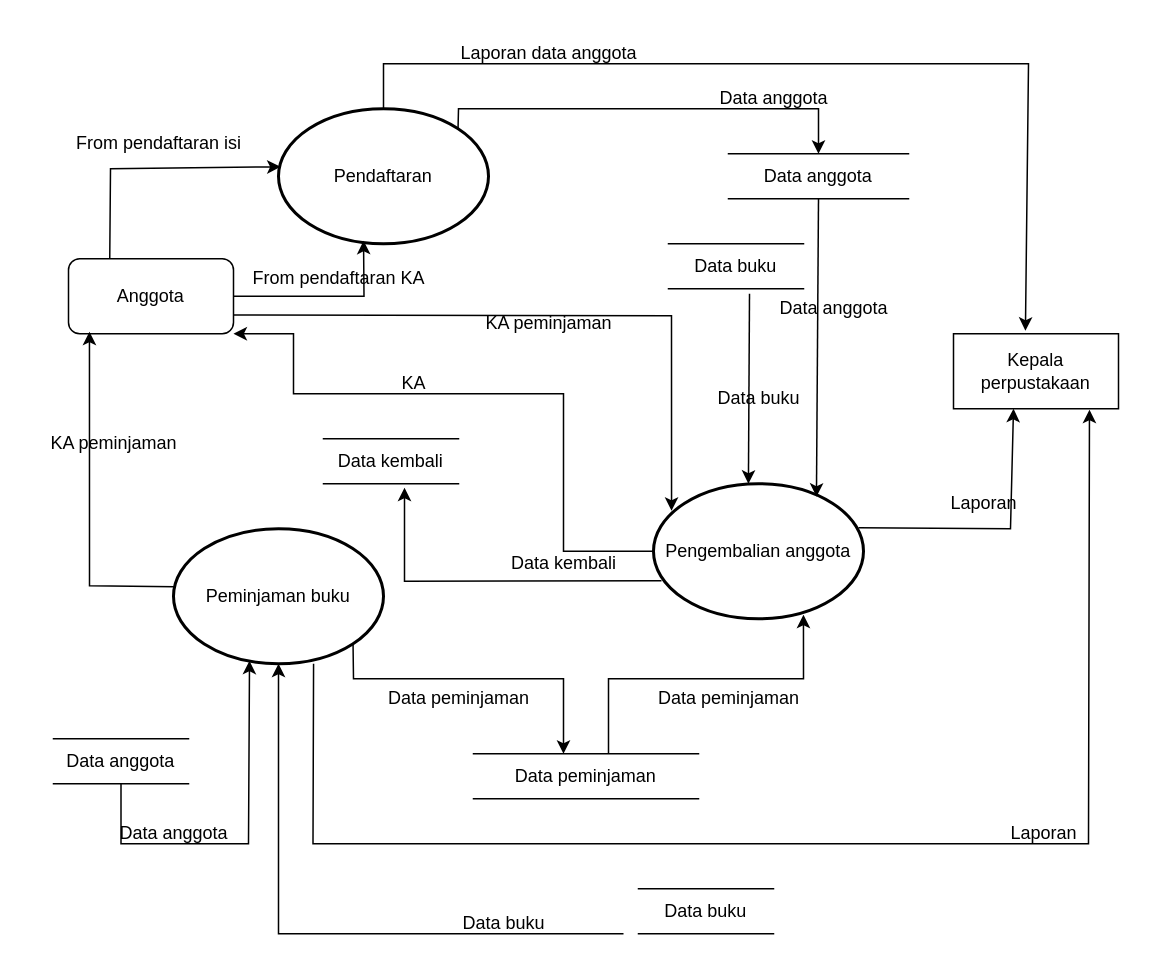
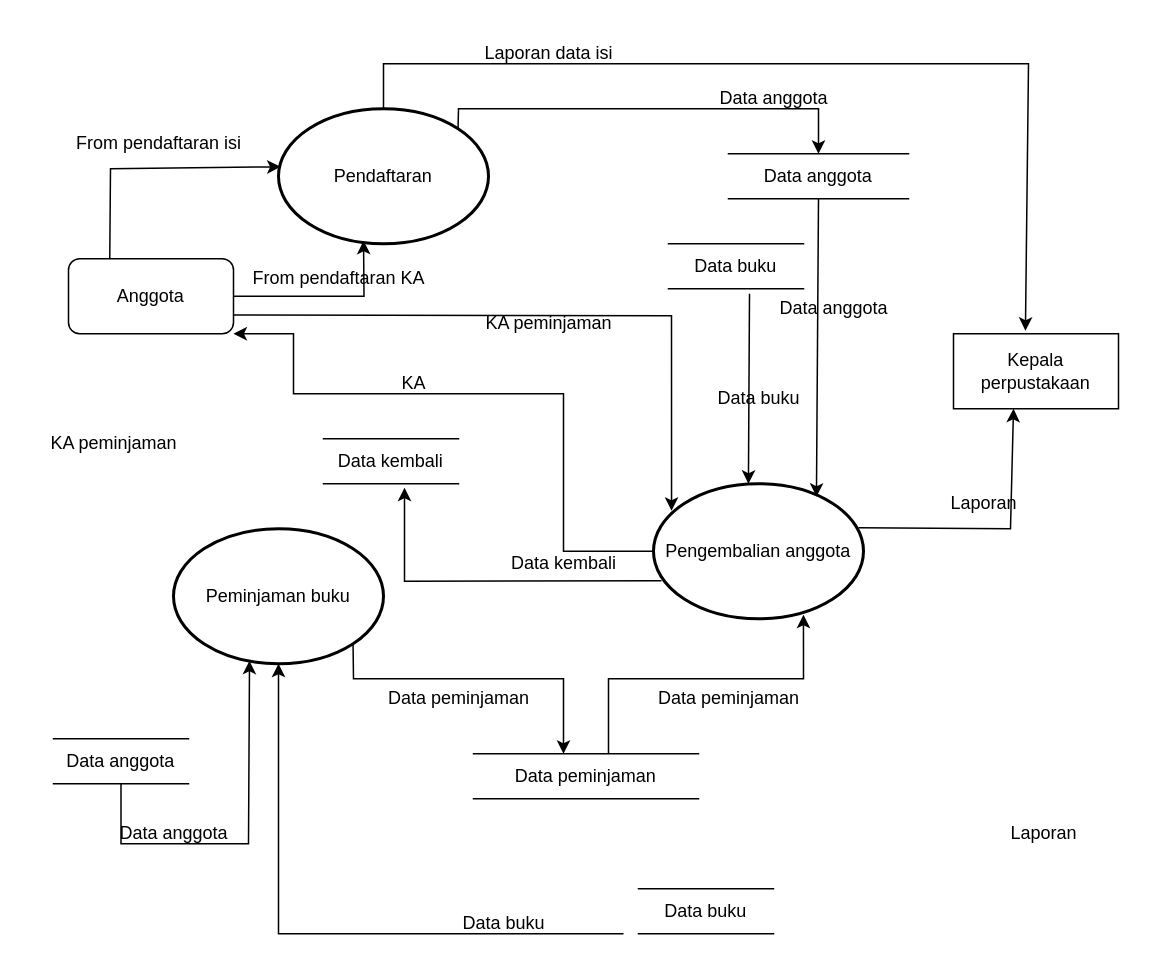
  <mxCell id="0" />
  <mxCell id="1" parent="0" />
  <mxCell id="2" value="Pendaftaran" style="strokeWidth=2;html=1;shape=mxgraph.flowchart.start_2;whiteSpace=wrap;" parent="1" vertex="1"><mxGeometry x="185" y="72" width="140" height="90" as="geometry" /></mxCell>
  <mxCell id="3" value="Anggota" style="whiteSpace=wrap;html=1;rounded=1;" parent="1" vertex="1"><mxGeometry x="45" y="172" width="110" height="50" as="geometry" /></mxCell>
  <mxCell id="4" value="" style="endArrow=classic;html=1;rounded=0;exitX=0.25;exitY=0;exitDx=0;exitDy=0;entryX=0.01;entryY=0.43;entryDx=0;entryDy=0;entryPerimeter=0;" parent="1" source="3" target="2" edge="1"><mxGeometry width="50" height="50" relative="1" as="geometry"><mxPoint x="105" y="132" as="sourcePoint" /><mxPoint x="195" y="71" as="targetPoint" /><Array as="points"><mxPoint x="73" y="112" /></Array></mxGeometry></mxCell>
  <mxCell id="5" value="" style="endArrow=classic;html=1;rounded=0;exitX=1;exitY=0.5;exitDx=0;exitDy=0;entryX=0.405;entryY=0.978;entryDx=0;entryDy=0;entryPerimeter=0;" parent="1" source="3" target="2" edge="1"><mxGeometry width="50" height="50" relative="1" as="geometry"><mxPoint x="415" y="272" as="sourcePoint" /><mxPoint x="285" y="182" as="targetPoint" /><Array as="points"><mxPoint x="242" y="197" /></Array></mxGeometry></mxCell>
  <mxCell id="6" value="Pengembalian anggota" style="strokeWidth=2;html=1;shape=mxgraph.flowchart.start_2;whiteSpace=wrap;" parent="1" vertex="1"><mxGeometry x="435" y="322" width="140" height="90" as="geometry" /></mxCell>
  <mxCell id="7" value="" style="endArrow=classic;html=1;rounded=0;exitX=1;exitY=0.75;exitDx=0;exitDy=0;entryX=0.086;entryY=0.2;entryDx=0;entryDy=0;entryPerimeter=0;" parent="1" source="3" target="6" edge="1"><mxGeometry width="50" height="50" relative="1" as="geometry"><mxPoint x="415" y="332" as="sourcePoint" /><mxPoint x="465" y="282" as="targetPoint" /><Array as="points"><mxPoint x="447" y="210" /></Array></mxGeometry></mxCell>
  <mxCell id="8" value="" style="endArrow=classic;html=1;rounded=0;exitX=0;exitY=0.5;exitDx=0;exitDy=0;exitPerimeter=0;entryX=1;entryY=1;entryDx=0;entryDy=0;" parent="1" source="6" target="3" edge="1"><mxGeometry width="50" height="50" relative="1" as="geometry"><mxPoint x="415" y="332" as="sourcePoint" /><mxPoint x="465" y="282" as="targetPoint" /><Array as="points"><mxPoint x="375" y="367" /><mxPoint x="375" y="262" /><mxPoint x="195" y="262" /><mxPoint x="195" y="222" /></Array></mxGeometry></mxCell>
  <mxCell id="9" value="" style="endArrow=classic;html=1;rounded=0;exitX=0.038;exitY=0.719;exitDx=0;exitDy=0;exitPerimeter=0;entryX=0.6;entryY=1.089;entryDx=0;entryDy=0;entryPerimeter=0;" parent="1" source="6" target="18" edge="1"><mxGeometry width="50" height="50" relative="1" as="geometry"><mxPoint x="415" y="332" as="sourcePoint" /><mxPoint x="265" y="332" as="targetPoint" /><Array as="points"><mxPoint x="269" y="387" /></Array></mxGeometry></mxCell>
  <mxCell id="10" value="Peminjaman buku" style="strokeWidth=2;html=1;shape=mxgraph.flowchart.start_2;whiteSpace=wrap;" parent="1" vertex="1"><mxGeometry x="115" y="352" width="140" height="90" as="geometry" /></mxCell>
- <mxCell id="11" value="" style="endArrow=classic;html=1;rounded=0;exitX=0.005;exitY=0.43;exitDx=0;exitDy=0;exitPerimeter=0;entryX=0.127;entryY=0.973;entryDx=0;entryDy=0;entryPerimeter=0;" parent="1" source="10" target="3" edge="1"><mxGeometry width="50" height="50" relative="1" as="geometry"><mxPoint x="65" y="342" as="sourcePoint" /><mxPoint x="115" y="292" as="targetPoint" /><Array as="points"><mxPoint x="59" y="390" /></Array></mxGeometry></mxCell>
  <mxCell id="12" value="" style="endArrow=classic;html=1;rounded=0;entryX=0.452;entryY=0;entryDx=0;entryDy=0;entryPerimeter=0;exitX=0.6;exitY=1.111;exitDx=0;exitDy=0;exitPerimeter=0;" parent="1" source="16" target="6" edge="1"><mxGeometry width="50" height="50" relative="1" as="geometry"><mxPoint x="498" y="212" as="sourcePoint" /><mxPoint x="498" y="62" as="targetPoint" /></mxGeometry></mxCell>
  <mxCell id="13" value="" style="endArrow=classic;html=1;rounded=0;entryX=0.776;entryY=0.096;entryDx=0;entryDy=0;entryPerimeter=0;exitX=0.5;exitY=1;exitDx=0;exitDy=0;" parent="1" source="17" target="6" edge="1"><mxGeometry width="50" height="50" relative="1" as="geometry"><mxPoint x="544" y="152" as="sourcePoint" /><mxPoint x="545" y="302" as="targetPoint" /></mxGeometry></mxCell>
  <mxCell id="14" value="Kepala perpustakaan" style="rounded=0;whiteSpace=wrap;html=1;" parent="1" vertex="1"><mxGeometry x="635" y="222" width="110" height="50" as="geometry" /></mxCell>
  <mxCell id="15" value="" style="endArrow=classic;html=1;rounded=0;entryX=0.436;entryY=-0.04;entryDx=0;entryDy=0;entryPerimeter=0;" parent="1" target="14" edge="1"><mxGeometry width="50" height="50" relative="1" as="geometry"><mxPoint x="255" y="72" as="sourcePoint" /><mxPoint x="690" y="192" as="targetPoint" /><Array as="points"><mxPoint x="255" y="42" /><mxPoint x="685" y="42" /></Array></mxGeometry></mxCell>
  <mxCell id="16" value="Data buku" style="shape=partialRectangle;whiteSpace=wrap;html=1;left=0;right=0;fillColor=none;" parent="1" vertex="1"><mxGeometry x="445" y="162" width="90" height="30" as="geometry" /></mxCell>
  <mxCell id="17" value="Data anggota" style="shape=partialRectangle;whiteSpace=wrap;html=1;left=0;right=0;fillColor=none;" parent="1" vertex="1"><mxGeometry x="485" y="102" width="120" height="30" as="geometry" /></mxCell>
  <mxCell id="18" value="Data kembali" style="shape=partialRectangle;whiteSpace=wrap;html=1;left=0;right=0;fillColor=none;" parent="1" vertex="1"><mxGeometry x="215" y="292" width="90" height="30" as="geometry" /></mxCell>
  <mxCell id="19" value="Data anggota" style="shape=partialRectangle;whiteSpace=wrap;html=1;left=0;right=0;fillColor=none;" parent="1" vertex="1"><mxGeometry x="35" y="492" width="90" height="30" as="geometry" /></mxCell>
  <mxCell id="20" value="" style="endArrow=classic;html=1;rounded=0;exitX=0.5;exitY=1;exitDx=0;exitDy=0;entryX=0.362;entryY=0.978;entryDx=0;entryDy=0;entryPerimeter=0;" parent="1" source="19" target="10" edge="1"><mxGeometry width="50" height="50" relative="1" as="geometry"><mxPoint x="415" y="462" as="sourcePoint" /><mxPoint x="465" y="412" as="targetPoint" /><Array as="points"><mxPoint x="80" y="562" /><mxPoint x="165" y="562" /></Array></mxGeometry></mxCell>
  <mxCell id="21" value="" style="endArrow=classic;html=1;rounded=0;exitX=0.855;exitY=0.855;exitDx=0;exitDy=0;exitPerimeter=0;" parent="1" source="10" edge="1"><mxGeometry width="50" height="50" relative="1" as="geometry"><mxPoint x="415" y="462" as="sourcePoint" /><mxPoint x="375" y="502" as="targetPoint" /><Array as="points"><mxPoint x="235" y="452" /><mxPoint x="375" y="452" /></Array></mxGeometry></mxCell>
  <mxCell id="22" value="" style="endArrow=classic;html=1;rounded=0;entryX=0.714;entryY=0.97;entryDx=0;entryDy=0;entryPerimeter=0;" parent="1" target="6" edge="1"><mxGeometry width="50" height="50" relative="1" as="geometry"><mxPoint x="405" y="502" as="sourcePoint" /><mxPoint x="485" y="482" as="targetPoint" /><Array as="points"><mxPoint x="405" y="452" /><mxPoint x="535" y="452" /></Array></mxGeometry></mxCell>
  <mxCell id="23" value="Data peminjaman" style="shape=partialRectangle;whiteSpace=wrap;html=1;left=0;right=0;fillColor=none;" parent="1" vertex="1"><mxGeometry x="315" y="502" width="150" height="30" as="geometry" /></mxCell>
  <mxCell id="24" value="Data buku" style="shape=partialRectangle;whiteSpace=wrap;html=1;left=0;right=0;fillColor=none;" parent="1" vertex="1"><mxGeometry x="425" y="592" width="90" height="30" as="geometry" /></mxCell>
  <mxCell id="25" value="" style="endArrow=classic;html=1;rounded=0;entryX=0.5;entryY=1;entryDx=0;entryDy=0;entryPerimeter=0;" parent="1" target="10" edge="1"><mxGeometry width="50" height="50" relative="1" as="geometry"><mxPoint x="415" y="622" as="sourcePoint" /><mxPoint x="255" y="492" as="targetPoint" /><Array as="points"><mxPoint x="185" y="622" /></Array></mxGeometry></mxCell>
  <mxCell id="26" value="" style="endArrow=classic;html=1;rounded=0;exitX=0.976;exitY=0.326;exitDx=0;exitDy=0;exitPerimeter=0;" parent="1" source="6" edge="1"><mxGeometry width="50" height="50" relative="1" as="geometry"><mxPoint x="415" y="492" as="sourcePoint" /><mxPoint x="675" y="272" as="targetPoint" /><Array as="points"><mxPoint x="673" y="352" /></Array></mxGeometry></mxCell>
- <mxCell id="27" value="" style="endArrow=classic;html=1;rounded=0;exitX=0.667;exitY=1;exitDx=0;exitDy=0;exitPerimeter=0;entryX=0.824;entryY=1.013;entryDx=0;entryDy=0;entryPerimeter=0;" parent="1" source="10" target="14" edge="1"><mxGeometry width="50" height="50" relative="1" as="geometry"><mxPoint x="415" y="492" as="sourcePoint" /><mxPoint x="465" y="442" as="targetPoint" /><Array as="points"><mxPoint x="208" y="562" /><mxPoint x="725" y="562" /></Array></mxGeometry></mxCell>
  <mxCell id="28" value="Laporan" style="text;html=1;align=center;verticalAlign=middle;resizable=0;points=[];autosize=1;strokeColor=none;fillColor=none;" parent="1" vertex="1"><mxGeometry x="660" y="540" width="70" height="30" as="geometry" /></mxCell>
  <mxCell id="29" value="Data buku" style="text;html=1;align=center;verticalAlign=middle;resizable=0;points=[];autosize=1;strokeColor=none;fillColor=none;" parent="1" vertex="1"><mxGeometry x="295" y="600" width="80" height="30" as="geometry" /></mxCell>
  <mxCell id="30" value="Data peminjaman" style="text;html=1;align=center;verticalAlign=middle;resizable=0;points=[];autosize=1;strokeColor=none;fillColor=none;" parent="1" vertex="1"><mxGeometry x="245" y="450" width="120" height="30" as="geometry" /></mxCell>
  <mxCell id="31" value="Data peminjaman" style="text;html=1;align=center;verticalAlign=middle;resizable=0;points=[];autosize=1;strokeColor=none;fillColor=none;" parent="1" vertex="1"><mxGeometry x="425" y="450" width="120" height="30" as="geometry" /></mxCell>
  <mxCell id="32" value="Data anggota" style="text;html=1;align=center;verticalAlign=middle;resizable=0;points=[];autosize=1;strokeColor=none;fillColor=none;" parent="1" vertex="1"><mxGeometry x="65" y="540" width="100" height="30" as="geometry" /></mxCell>
  <mxCell id="33" value="Laporan" style="text;html=1;align=center;verticalAlign=middle;resizable=0;points=[];autosize=1;strokeColor=none;fillColor=none;" parent="1" vertex="1"><mxGeometry x="620" y="320" width="70" height="30" as="geometry" /></mxCell>
- <mxCell id="34" value="Laporan data anggota" style="text;html=1;align=center;verticalAlign=middle;resizable=0;points=[];autosize=1;strokeColor=none;fillColor=none;" parent="1" vertex="1"><mxGeometry x="295" y="20" width="140" height="30" as="geometry" /></mxCell>
+ <mxCell id="34" value="Laporan data isi" style="text;html=1;align=center;verticalAlign=middle;resizable=0;points=[];autosize=1;strokeColor=none;fillColor=none;" parent="1" vertex="1"><mxGeometry x="295" y="20" width="140" height="30" as="geometry" /></mxCell>
  <mxCell id="35" value="From pendaftaran isi" style="text;html=1;align=center;verticalAlign=middle;resizable=0;points=[];autosize=1;strokeColor=none;fillColor=none;" parent="1" vertex="1"><mxGeometry x="40" y="80" width="130" height="30" as="geometry" /></mxCell>
  <mxCell id="36" value="" style="endArrow=classic;html=1;rounded=0;exitX=0.855;exitY=0.145;exitDx=0;exitDy=0;exitPerimeter=0;entryX=0.5;entryY=0;entryDx=0;entryDy=0;" parent="1" source="2" target="17" edge="1"><mxGeometry width="50" height="50" relative="1" as="geometry"><mxPoint x="405" y="110" as="sourcePoint" /><mxPoint x="455" y="60" as="targetPoint" /><Array as="points"><mxPoint x="305" y="72" /><mxPoint x="545" y="72" /></Array></mxGeometry></mxCell>
  <mxCell id="37" value="Data anggota" style="text;html=1;align=center;verticalAlign=middle;resizable=0;points=[];autosize=1;strokeColor=none;fillColor=none;" parent="1" vertex="1"><mxGeometry x="465" y="50" width="100" height="30" as="geometry" /></mxCell>
  <mxCell id="38" value="Data kembali" style="text;html=1;align=center;verticalAlign=middle;resizable=0;points=[];autosize=1;strokeColor=none;fillColor=none;" parent="1" vertex="1"><mxGeometry x="330" y="360" width="90" height="30" as="geometry" /></mxCell>
  <mxCell id="39" value="Data buku" style="text;html=1;align=center;verticalAlign=middle;resizable=0;points=[];autosize=1;strokeColor=none;fillColor=none;" parent="1" vertex="1"><mxGeometry x="465" y="250" width="80" height="30" as="geometry" /></mxCell>
  <mxCell id="40" value="Data anggota" style="text;html=1;align=center;verticalAlign=middle;resizable=0;points=[];autosize=1;strokeColor=none;fillColor=none;" parent="1" vertex="1"><mxGeometry x="505" y="190" width="100" height="30" as="geometry" /></mxCell>
  <mxCell id="41" value="From pendaftaran KA" style="text;html=1;align=center;verticalAlign=middle;resizable=0;points=[];autosize=1;strokeColor=none;fillColor=none;" parent="1" vertex="1"><mxGeometry x="155" y="170" width="140" height="30" as="geometry" /></mxCell>
  <mxCell id="42" value="KA" style="text;html=1;align=center;verticalAlign=middle;resizable=0;points=[];autosize=1;strokeColor=none;fillColor=none;" parent="1" vertex="1"><mxGeometry x="255" y="240" width="40" height="30" as="geometry" /></mxCell>
  <mxCell id="43" value="KA peminjaman" style="text;html=1;align=center;verticalAlign=middle;resizable=0;points=[];autosize=1;strokeColor=none;fillColor=none;" parent="1" vertex="1"><mxGeometry x="310" y="200" width="110" height="30" as="geometry" /></mxCell>
  <mxCell id="44" value="KA peminjaman" style="text;html=1;align=center;verticalAlign=middle;resizable=0;points=[];autosize=1;strokeColor=none;fillColor=none;" parent="1" vertex="1"><mxGeometry x="20" y="280" width="110" height="30" as="geometry" /></mxCell>
